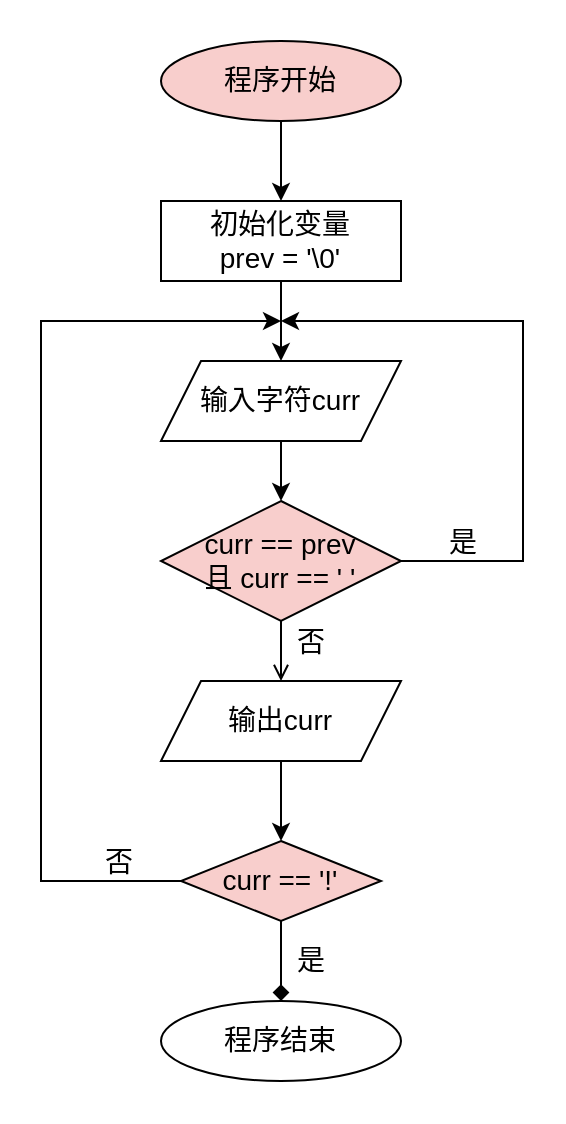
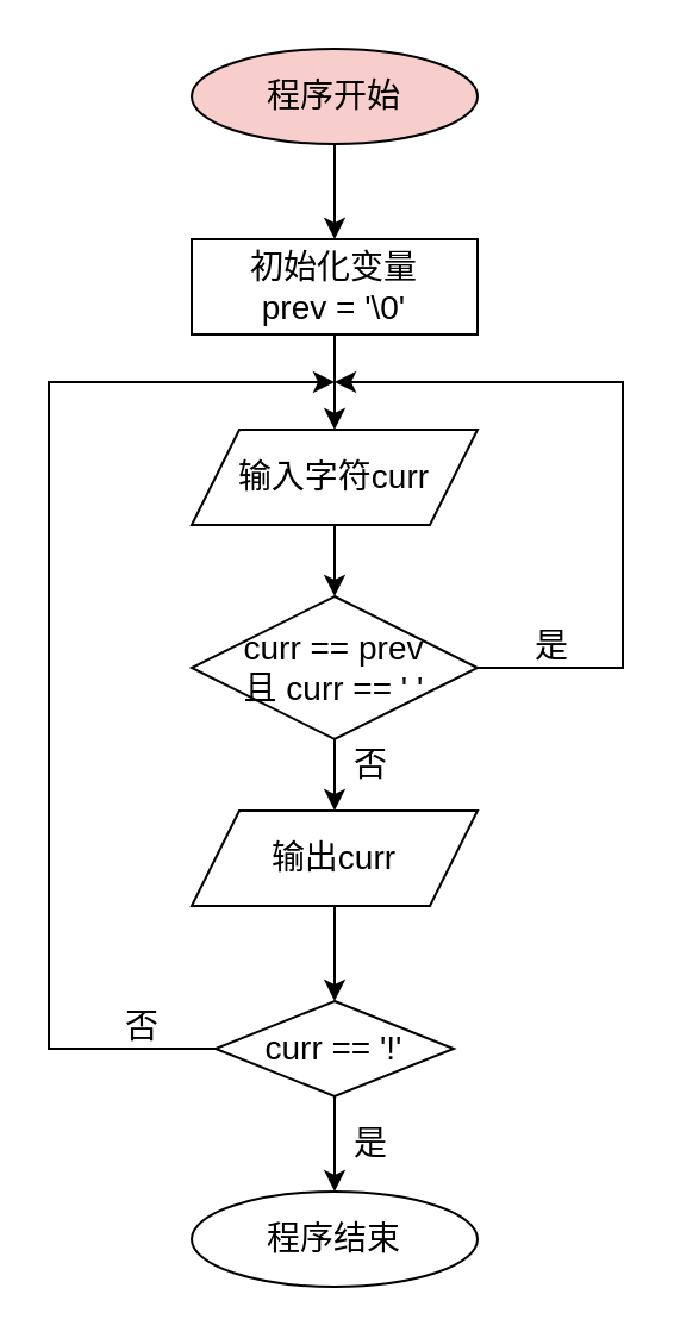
  <mxCell id="0" />
  <mxCell id="1" parent="0" />
  <mxCell id="2" value="" style="edgeStyle=orthogonalEdgeStyle;rounded=0;orthogonalLoop=1;jettySize=auto;html=1;" edge="1" parent="1" source="3" target="12"><mxGeometry relative="1" as="geometry" /></mxCell>
  <mxCell id="3" value="&lt;font style=&quot;font-size: 14px;&quot;&gt;程序开始&lt;/font&gt;" style="ellipse;whiteSpace=wrap;html=1;fillColor=#f8cecc;" vertex="1" parent="1"><mxGeometry x="80" y="20" width="120" height="40" as="geometry" /></mxCell>
  <mxCell id="4" style="edgeStyle=orthogonalEdgeStyle;rounded=0;orthogonalLoop=1;jettySize=auto;html=1;exitX=0.5;exitY=1;exitDx=0;exitDy=0;entryX=0.5;entryY=0;entryDx=0;entryDy=0;" edge="1" parent="1" source="5" target="10"><mxGeometry relative="1" as="geometry" /></mxCell>
  <mxCell id="5" value="&lt;font style=&quot;font-size: 14px;&quot;&gt;输入字符curr&lt;/font&gt;" style="shape=parallelogram;perimeter=parallelogramPerimeter;whiteSpace=wrap;html=1;fixedSize=1;" vertex="1" parent="1"><mxGeometry x="80" y="180" width="120" height="40" as="geometry" /></mxCell>
  <mxCell id="6" style="edgeStyle=orthogonalEdgeStyle;rounded=0;orthogonalLoop=1;jettySize=auto;html=1;" edge="1" parent="1" source="10"><mxGeometry relative="1" as="geometry"><mxPoint x="140" y="160" as="targetPoint" /><Array as="points"><mxPoint x="261" y="280" /></Array></mxGeometry></mxCell>
  <mxCell id="7" value="&lt;font style=&quot;font-size: 14px;&quot;&gt;是&lt;/font&gt;" style="edgeLabel;html=1;align=center;verticalAlign=middle;resizable=0;points=[];fontFamily=Helvetica;fontSize=11;fontColor=default;labelBackgroundColor=default;fillColor=none;gradientColor=none;" vertex="1" connectable="0" parent="6"><mxGeometry x="-0.178" y="3" relative="1" as="geometry"><mxPoint x="-28" y="53" as="offset" /></mxGeometry></mxCell>
- <mxCell id="8" style="edgeStyle=orthogonalEdgeStyle;rounded=0;orthogonalLoop=1;jettySize=auto;html=1;exitX=0.5;exitY=1;exitDx=0;exitDy=0;entryX=0.5;entryY=0;entryDx=0;entryDy=0;fontFamily=Helvetica;fontSize=11;fontColor=default;labelBackgroundColor=default;resizable=0;endArrow=open;" edge="1" parent="1" source="10" target="14"><mxGeometry relative="1" as="geometry"><mxPoint x="140" y="340" as="targetPoint" /></mxGeometry></mxCell>
+ <mxCell id="8" style="edgeStyle=orthogonalEdgeStyle;rounded=0;orthogonalLoop=1;jettySize=auto;html=1;exitX=0.5;exitY=1;exitDx=0;exitDy=0;entryX=0.5;entryY=0;entryDx=0;entryDy=0;fontFamily=Helvetica;fontSize=11;fontColor=default;labelBackgroundColor=default;resizable=0;" edge="1" parent="1" source="10" target="14"><mxGeometry relative="1" as="geometry"><mxPoint x="140" y="340" as="targetPoint" /></mxGeometry></mxCell>
  <mxCell id="9" value="&lt;font style=&quot;font-size: 14px;&quot;&gt;否&lt;/font&gt;" style="edgeLabel;html=1;align=center;verticalAlign=middle;resizable=0;points=[];" vertex="1" connectable="0" parent="8"><mxGeometry x="-0.067" y="3" relative="1" as="geometry"><mxPoint x="11" y="-4" as="offset" /></mxGeometry></mxCell>
- <mxCell id="10" value="&lt;font style=&quot;font-size: 14px;&quot;&gt;curr == prev&lt;/font&gt;&lt;div&gt;&lt;font style=&quot;font-size: 14px;&quot;&gt;且 curr == ' '&lt;/font&gt;&lt;/div&gt;" style="rhombus;whiteSpace=wrap;html=1;fillColor=#f8cecc;" vertex="1" parent="1"><mxGeometry x="80" y="250" width="120" height="60" as="geometry" /></mxCell>
+ <mxCell id="10" value="&lt;font style=&quot;font-size: 14px;&quot;&gt;curr == prev&lt;/font&gt;&lt;div&gt;&lt;font style=&quot;font-size: 14px;&quot;&gt;且 curr == ' '&lt;/font&gt;&lt;/div&gt;" style="rhombus;whiteSpace=wrap;html=1;" vertex="1" parent="1"><mxGeometry x="80" y="250" width="120" height="60" as="geometry" /></mxCell>
  <mxCell id="11" value="" style="edgeStyle=orthogonalEdgeStyle;rounded=0;orthogonalLoop=1;jettySize=auto;html=1;" edge="1" parent="1" source="12" target="5"><mxGeometry relative="1" as="geometry" /></mxCell>
  <mxCell id="12" value="&lt;font style=&quot;font-size: 14px;&quot;&gt;初始化变量&lt;br&gt;prev = '\0'&lt;/font&gt;" style="rounded=0;whiteSpace=wrap;html=1;" vertex="1" parent="1"><mxGeometry x="80" y="100" width="120" height="40" as="geometry" /></mxCell>
  <mxCell id="13" value="" style="edgeStyle=orthogonalEdgeStyle;rounded=0;orthogonalLoop=1;jettySize=auto;html=1;" edge="1" parent="1" source="14" target="19"><mxGeometry relative="1" as="geometry" /></mxCell>
  <mxCell id="14" value="&lt;font style=&quot;font-size: 14px;&quot;&gt;输出curr&lt;/font&gt;" style="shape=parallelogram;perimeter=parallelogramPerimeter;whiteSpace=wrap;html=1;fixedSize=1;" vertex="1" parent="1"><mxGeometry x="80" y="340" width="120" height="40" as="geometry" /></mxCell>
- <mxCell id="15" value="" style="edgeStyle=orthogonalEdgeStyle;rounded=0;orthogonalLoop=1;jettySize=auto;html=1;endArrow=diamond;" edge="1" parent="1" source="19" target="20"><mxGeometry relative="1" as="geometry" /></mxCell>
+ <mxCell id="15" value="" style="edgeStyle=orthogonalEdgeStyle;rounded=0;orthogonalLoop=1;jettySize=auto;html=1;" edge="1" parent="1" source="19" target="20"><mxGeometry relative="1" as="geometry" /></mxCell>
  <mxCell id="16" value="&lt;font style=&quot;font-size: 14px;&quot;&gt;是&lt;/font&gt;" style="edgeLabel;html=1;align=center;verticalAlign=middle;resizable=0;points=[];" vertex="1" connectable="0" parent="15"><mxGeometry x="-0.067" y="3" relative="1" as="geometry"><mxPoint x="11" as="offset" /></mxGeometry></mxCell>
  <mxCell id="17" style="edgeStyle=orthogonalEdgeStyle;rounded=0;orthogonalLoop=1;jettySize=auto;html=1;exitX=0;exitY=0.5;exitDx=0;exitDy=0;" edge="1" parent="1" source="19"><mxGeometry relative="1" as="geometry"><mxPoint x="140" y="160" as="targetPoint" /><Array as="points"><mxPoint x="20" y="440" /><mxPoint x="20" y="160" /></Array></mxGeometry></mxCell>
  <mxCell id="18" value="&lt;font style=&quot;font-size: 14px;&quot;&gt;否&lt;/font&gt;" style="edgeLabel;html=1;align=center;verticalAlign=middle;resizable=0;points=[];" vertex="1" connectable="0" parent="17"><mxGeometry x="-0.821" y="3" relative="1" as="geometry"><mxPoint x="10" y="-13" as="offset" /></mxGeometry></mxCell>
- <mxCell id="19" value="&lt;font style=&quot;font-size: 14px;&quot;&gt;curr == '!'&lt;/font&gt;" style="rhombus;whiteSpace=wrap;html=1;fillColor=#f8cecc;" vertex="1" parent="1"><mxGeometry x="90" y="420" width="100" height="40" as="geometry" /></mxCell>
+ <mxCell id="19" value="&lt;font style=&quot;font-size: 14px;&quot;&gt;curr == '!'&lt;/font&gt;" style="rhombus;whiteSpace=wrap;html=1;" vertex="1" parent="1"><mxGeometry x="90" y="420" width="100" height="40" as="geometry" /></mxCell>
  <mxCell id="20" value="&lt;font style=&quot;font-size: 14px;&quot;&gt;程序结束&lt;/font&gt;" style="ellipse;whiteSpace=wrap;html=1;" vertex="1" parent="1"><mxGeometry x="80" y="500" width="120" height="40" as="geometry" /></mxCell>
